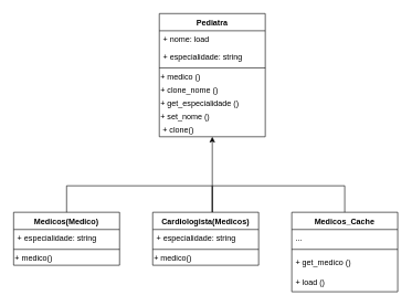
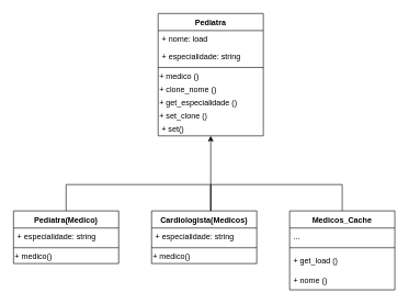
  <mxCell id="0" />
  <mxCell id="1" parent="0" />
  <mxCell id="2" value="" style="shape=partialRectangle;whiteSpace=wrap;html=1;bottom=1;right=1;left=1;top=0;fillColor=none;routingCenterX=-0.5;direction=west;" parent="1" vertex="1"><mxGeometry x="100" y="280" width="420" height="40" as="geometry" /></mxCell>
  <mxCell id="3" value="" style="edgeStyle=orthogonalEdgeStyle;rounded=0;orthogonalLoop=1;jettySize=auto;html=1;" parent="1" source="4" target="13" edge="1"><mxGeometry relative="1" as="geometry" /></mxCell>
  <mxCell id="4" value="" style="line;strokeWidth=2;html=1;direction=south;" parent="1" vertex="1"><mxGeometry x="315" y="280" width="10" height="40" as="geometry" /></mxCell>
  <mxCell id="5" value="Pediatra" style="swimlane;fontStyle=1;align=center;verticalAlign=top;childLayout=stackLayout;horizontal=1;startSize=26;horizontalStack=0;resizeParent=1;resizeParentMax=0;resizeLast=0;collapsible=1;marginBottom=0;" parent="1" vertex="1"><mxGeometry x="240" y="20" width="160" height="186" as="geometry" /></mxCell>
  <mxCell id="6" value="+ nome: load" style="text;strokeColor=none;fillColor=none;align=left;verticalAlign=top;spacingLeft=4;spacingRight=4;overflow=hidden;rotatable=0;points=[[0,0.5],[1,0.5]];portConstraint=eastwest;" parent="5" vertex="1"><mxGeometry y="26" width="160" height="26" as="geometry" /></mxCell>
  <mxCell id="7" value="+ especialidade: string" style="text;strokeColor=none;fillColor=none;align=left;verticalAlign=top;spacingLeft=4;spacingRight=4;overflow=hidden;rotatable=0;points=[[0,0.5],[1,0.5]];portConstraint=eastwest;" parent="5" vertex="1"><mxGeometry y="52" width="160" height="26" as="geometry" /></mxCell>
  <mxCell id="8" value="" style="line;strokeWidth=1;fillColor=none;align=left;verticalAlign=middle;spacingTop=-1;spacingLeft=3;spacingRight=3;rotatable=0;labelPosition=right;points=[];portConstraint=eastwest;" parent="5" vertex="1"><mxGeometry y="78" width="160" height="8" as="geometry" /></mxCell>
  <mxCell id="9" value="+ medico ()" style="text;html=1;align=left;verticalAlign=middle;resizable=0;points=[];autosize=1;strokeColor=none;fillColor=none;imageAlign=left;" parent="5" vertex="1"><mxGeometry y="86" width="160" height="20" as="geometry" /></mxCell>
  <mxCell id="10" value="+ clone_nome ()" style="text;html=1;align=left;verticalAlign=middle;resizable=0;points=[];autosize=1;strokeColor=none;fillColor=none;imageAlign=left;" parent="5" vertex="1"><mxGeometry y="106" width="160" height="20" as="geometry" /></mxCell>
  <mxCell id="11" value="+ get_especialidade ()" style="text;html=1;align=left;verticalAlign=middle;resizable=0;points=[];autosize=1;strokeColor=none;fillColor=none;imageAlign=left;" parent="5" vertex="1"><mxGeometry y="126" width="160" height="20" as="geometry" /></mxCell>
- <mxCell id="12" value="+ set_nome ()" style="text;html=1;align=left;verticalAlign=middle;resizable=0;points=[];autosize=1;strokeColor=none;fillColor=none;imageAlign=left;" parent="5" vertex="1"><mxGeometry y="146" width="160" height="20" as="geometry" /></mxCell>
- <mxCell id="13" value="&amp;nbsp;+ clone()" style="text;html=1;align=left;verticalAlign=middle;resizable=0;points=[];autosize=1;strokeColor=none;fillColor=none;imageAlign=left;" parent="5" vertex="1"><mxGeometry y="166" width="160" height="20" as="geometry" /></mxCell>
- <mxCell id="14" value="Medicos(Medico)" style="swimlane;fontStyle=1;align=center;verticalAlign=top;childLayout=stackLayout;horizontal=1;startSize=26;horizontalStack=0;resizeParent=1;resizeParentMax=0;resizeLast=0;collapsible=1;marginBottom=0;" parent="1" vertex="1"><mxGeometry x="20" y="320" width="160" height="80" as="geometry" /></mxCell>
+ <mxCell id="12" value="+ set_clone ()" style="text;html=1;align=left;verticalAlign=middle;resizable=0;points=[];autosize=1;strokeColor=none;fillColor=none;imageAlign=left;" parent="5" vertex="1"><mxGeometry y="146" width="160" height="20" as="geometry" /></mxCell>
+ <mxCell id="13" value="&amp;nbsp;+ set()" style="text;html=1;align=left;verticalAlign=middle;resizable=0;points=[];autosize=1;strokeColor=none;fillColor=none;imageAlign=left;" parent="5" vertex="1"><mxGeometry y="166" width="160" height="20" as="geometry" /></mxCell>
+ <mxCell id="14" value="Pediatra(Medico)" style="swimlane;fontStyle=1;align=center;verticalAlign=top;childLayout=stackLayout;horizontal=1;startSize=26;horizontalStack=0;resizeParent=1;resizeParentMax=0;resizeLast=0;collapsible=1;marginBottom=0;" parent="1" vertex="1"><mxGeometry x="20" y="320" width="160" height="80" as="geometry" /></mxCell>
  <mxCell id="15" value="+ especialidade: string" style="text;strokeColor=none;fillColor=none;align=left;verticalAlign=top;spacingLeft=4;spacingRight=4;overflow=hidden;rotatable=0;points=[[0,0.5],[1,0.5]];portConstraint=eastwest;" vertex="1" parent="14"><mxGeometry y="26" width="160" height="26" as="geometry" /></mxCell>
  <mxCell id="16" value="" style="line;strokeWidth=1;fillColor=none;align=left;verticalAlign=middle;spacingTop=-1;spacingLeft=3;spacingRight=3;rotatable=0;labelPosition=right;points=[];portConstraint=eastwest;" parent="14" vertex="1"><mxGeometry y="52" width="160" height="8" as="geometry" /></mxCell>
  <mxCell id="17" value="&lt;font style=&quot;vertical-align: inherit&quot;&gt;&lt;font style=&quot;vertical-align: inherit&quot;&gt;&lt;font style=&quot;vertical-align: inherit&quot;&gt;&lt;font style=&quot;vertical-align: inherit&quot;&gt;&lt;font style=&quot;vertical-align: inherit&quot;&gt;&lt;font style=&quot;vertical-align: inherit&quot;&gt;&lt;font style=&quot;vertical-align: inherit&quot;&gt;&lt;font style=&quot;vertical-align: inherit&quot;&gt;&lt;font style=&quot;vertical-align: inherit&quot;&gt;&lt;font style=&quot;vertical-align: inherit&quot;&gt;+ medico()&lt;/font&gt;&lt;/font&gt;&lt;/font&gt;&lt;/font&gt;&lt;/font&gt;&lt;/font&gt;&lt;/font&gt;&lt;/font&gt;&lt;/font&gt;&lt;/font&gt;" style="text;html=1;align=left;verticalAlign=middle;resizable=0;points=[];autosize=1;strokeColor=none;fillColor=none;" parent="14" vertex="1"><mxGeometry y="60" width="160" height="20" as="geometry" /></mxCell>
  <mxCell id="18" value="Cardiologista(Medicos)" style="swimlane;fontStyle=1;align=center;verticalAlign=top;childLayout=stackLayout;horizontal=1;startSize=26;horizontalStack=0;resizeParent=1;resizeParentMax=0;resizeLast=0;collapsible=1;marginBottom=0;" parent="1" vertex="1"><mxGeometry x="230" y="320" width="160" height="80" as="geometry" /></mxCell>
  <mxCell id="19" value="+ especialidade: string" style="text;strokeColor=none;fillColor=none;align=left;verticalAlign=top;spacingLeft=4;spacingRight=4;overflow=hidden;rotatable=0;points=[[0,0.5],[1,0.5]];portConstraint=eastwest;" vertex="1" parent="18"><mxGeometry y="26" width="160" height="26" as="geometry" /></mxCell>
  <mxCell id="20" value="" style="line;strokeWidth=1;fillColor=none;align=left;verticalAlign=middle;spacingTop=-1;spacingLeft=3;spacingRight=3;rotatable=0;labelPosition=right;points=[];portConstraint=eastwest;" parent="18" vertex="1"><mxGeometry y="52" width="160" height="8" as="geometry" /></mxCell>
  <mxCell id="21" value="&lt;font style=&quot;vertical-align: inherit&quot;&gt;&lt;font style=&quot;vertical-align: inherit&quot;&gt;+ medico()&lt;/font&gt;&lt;/font&gt;" style="text;html=1;align=left;verticalAlign=middle;resizable=0;points=[];autosize=1;strokeColor=none;fillColor=none;" parent="18" vertex="1"><mxGeometry y="60" width="160" height="20" as="geometry" /></mxCell>
  <mxCell id="22" value="Medicos_Cache" style="swimlane;fontStyle=1;align=center;verticalAlign=top;childLayout=stackLayout;horizontal=1;startSize=26;horizontalStack=0;resizeParent=1;resizeParentMax=0;resizeLast=0;collapsible=1;marginBottom=0;" parent="1" vertex="1"><mxGeometry x="440" y="320" width="160" height="120" as="geometry" /></mxCell>
  <mxCell id="23" value="..." style="text;strokeColor=none;fillColor=none;align=left;verticalAlign=top;spacingLeft=4;spacingRight=4;overflow=hidden;rotatable=0;points=[[0,0.5],[1,0.5]];portConstraint=eastwest;" parent="22" vertex="1"><mxGeometry y="26" width="160" height="26" as="geometry" /></mxCell>
  <mxCell id="24" value="" style="line;strokeWidth=1;fillColor=none;align=left;verticalAlign=middle;spacingTop=-1;spacingLeft=3;spacingRight=3;rotatable=0;labelPosition=right;points=[];portConstraint=eastwest;" parent="22" vertex="1"><mxGeometry y="52" width="160" height="8" as="geometry" /></mxCell>
- <mxCell id="25" value="+ get_medico ()" style="text;strokeColor=none;fillColor=none;align=left;verticalAlign=middle;spacingLeft=4;spacingRight=4;overflow=hidden;points=[[0,0.5],[1,0.5]];portConstraint=eastwest;rotatable=0;" parent="22" vertex="1"><mxGeometry y="60" width="160" height="30" as="geometry" /></mxCell>
- <mxCell id="26" value="+ load ()" style="text;strokeColor=none;fillColor=none;align=left;verticalAlign=middle;spacingLeft=4;spacingRight=4;overflow=hidden;points=[[0,0.5],[1,0.5]];portConstraint=eastwest;rotatable=0;" parent="22" vertex="1"><mxGeometry y="90" width="160" height="30" as="geometry" /></mxCell>
+ <mxCell id="25" value="+ get_load ()" style="text;strokeColor=none;fillColor=none;align=left;verticalAlign=middle;spacingLeft=4;spacingRight=4;overflow=hidden;points=[[0,0.5],[1,0.5]];portConstraint=eastwest;rotatable=0;" parent="22" vertex="1"><mxGeometry y="60" width="160" height="30" as="geometry" /></mxCell>
+ <mxCell id="26" value="+ nome ()" style="text;strokeColor=none;fillColor=none;align=left;verticalAlign=middle;spacingLeft=4;spacingRight=4;overflow=hidden;points=[[0,0.5],[1,0.5]];portConstraint=eastwest;rotatable=0;" parent="22" vertex="1"><mxGeometry y="90" width="160" height="30" as="geometry" /></mxCell>
